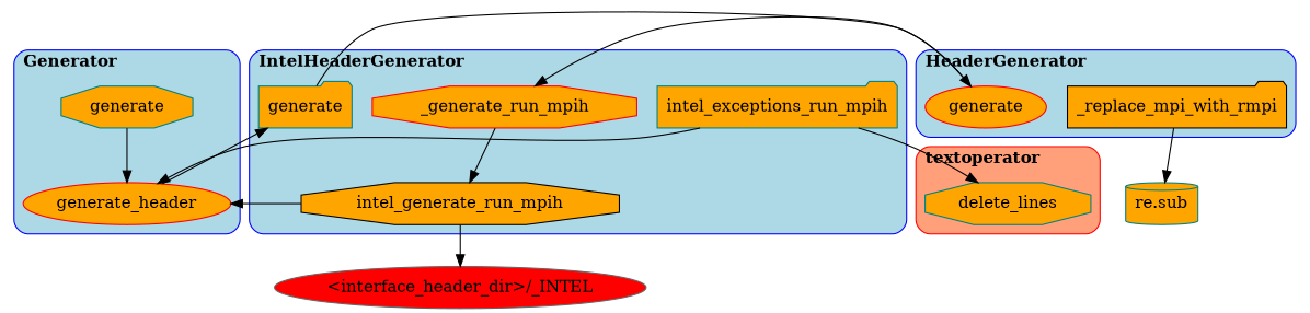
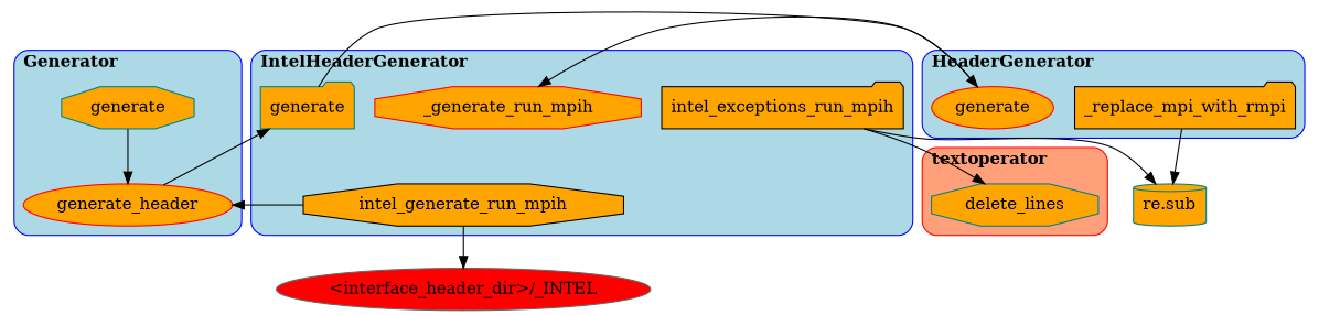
  digraph {
    rankdir=TB
    node [color=teal fillcolor=orange shape=octagon style=filled]
    n1 [label=generate]
    n2 [color=red label=generate_header shape=ellipse]
    n3 [label=generate shape=folder]
    n4 [color=red label=_generate_run_mpih]
    n5 [color=black label=intel_generate_run_mpih]
-   n6 [label=intel_exceptions_run_mpih shape=folder]
+   n6 [color=black label=intel_exceptions_run_mpih shape=folder]
    n7 [color=red label=generate shape=ellipse]
    n8 [color=black label=_replace_mpi_with_rmpi shape=folder]
    n9 [label=delete_lines]
    n10 [color=gray40 fillcolor=red label="<interface_header_dir>/_INTEL" shape=ellipse]
    n11 [label="re.sub" shape=cylinder]
    subgraph cluster_1 {
      bgcolor=lightblue
      color=blue
      label=<<B>Generator</B>>
      labeljust=l
      style=rounded
      n1
      n2
    }
    subgraph cluster_2 {
      bgcolor=lightblue
      color=blue
      label=<<B>IntelHeaderGenerator</B>>
      labeljust=l
      style=rounded
      n3
      n4
      n5
      n6
    }
    subgraph cluster_3 {
      bgcolor=lightblue
      color=blue
      label=<<B>HeaderGenerator</B>>
      labeljust=l
      style=rounded
      n7
      n8
    }
    subgraph cluster_4 {
      bgcolor=lightsalmon
      color=red
      label=<<B>textoperator</B>>
      labeljust=l
      style=rounded
      n9
    }
    n1 -> n2
    n2 -> n3
    n3 -> n7
-   n4 -> n5
    n5 -> n2
    n5 -> n10
    n6 -> n9
-   n6 -> n2
+   n6 -> n11
    n7 -> n4
    n8 -> n11
  }
